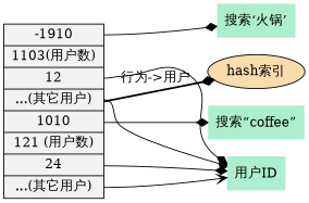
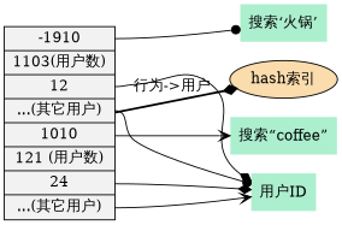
  digraph {
    rankdir=LR
    node [fillcolor="#acefce" shape=none style=filled]
    edge [arrowhead=diamond]
    n1 [fillcolor="#FADCAD" label="hash索引\n" shape=ellipse]
    n2 [fillcolor="#F2F2F2" label="<1910> -1910 | 1103(用户数) | <12> 12 | <other1> ...(其它用户) | <1010> 1010 | 121 (用户数) | <24> 24 | <other2> ...(其它用户)" shape=record]
    n3 [label="搜索‘火锅’"]
    n4 [label="搜索“coffee”"]
    n5 [label="用户ID"]
    n2 -> n1 [label="行为->用户" style=bold]
-   n2 -> n3 [tailport=1910]
-   n2 -> n4 [tailport=1010]
+   n2 -> n3 [arrowhead=dot tailport=1910]
+   n2 -> n4 [arrowhead=vee tailport=1010]
    n2 -> n5 [tailport=12]
    n2 -> n5 [tailport=24]
    n2 -> n5 [arrowhead=dot tailport=other1]
    n2 -> n5 [arrowhead=vee tailport=other2]
  }
